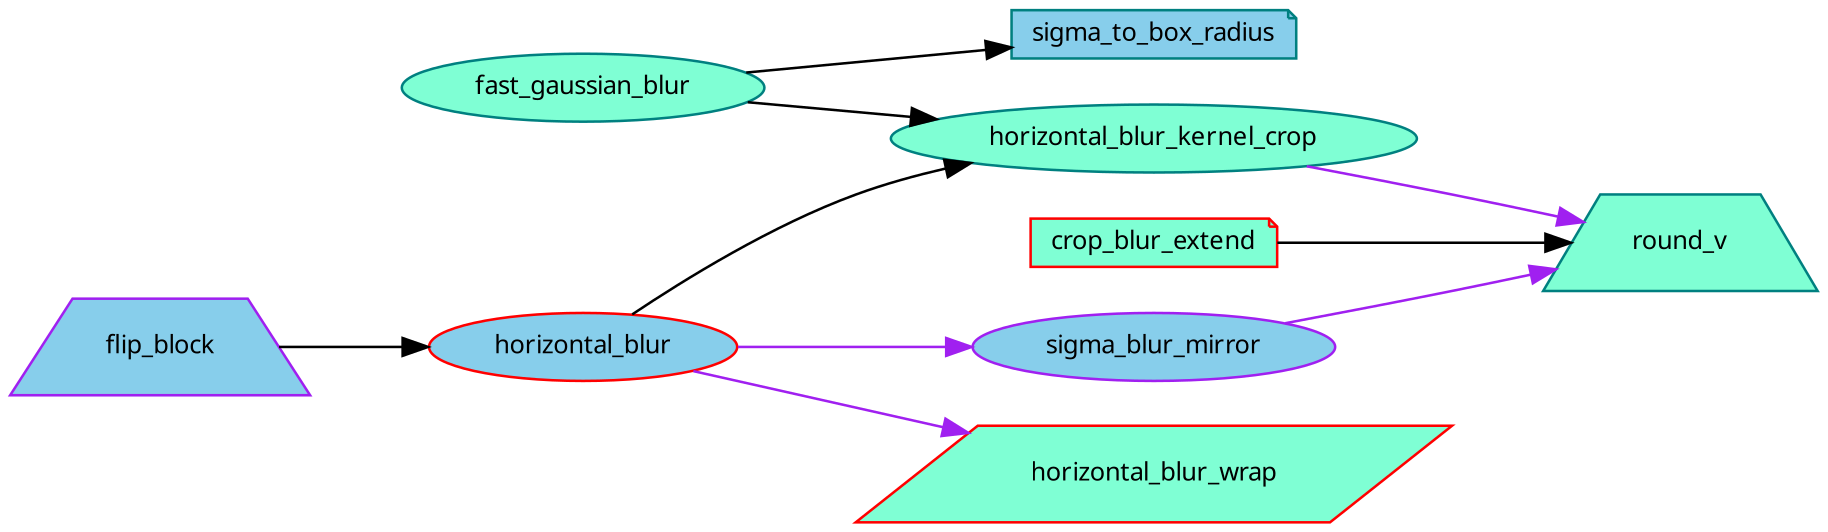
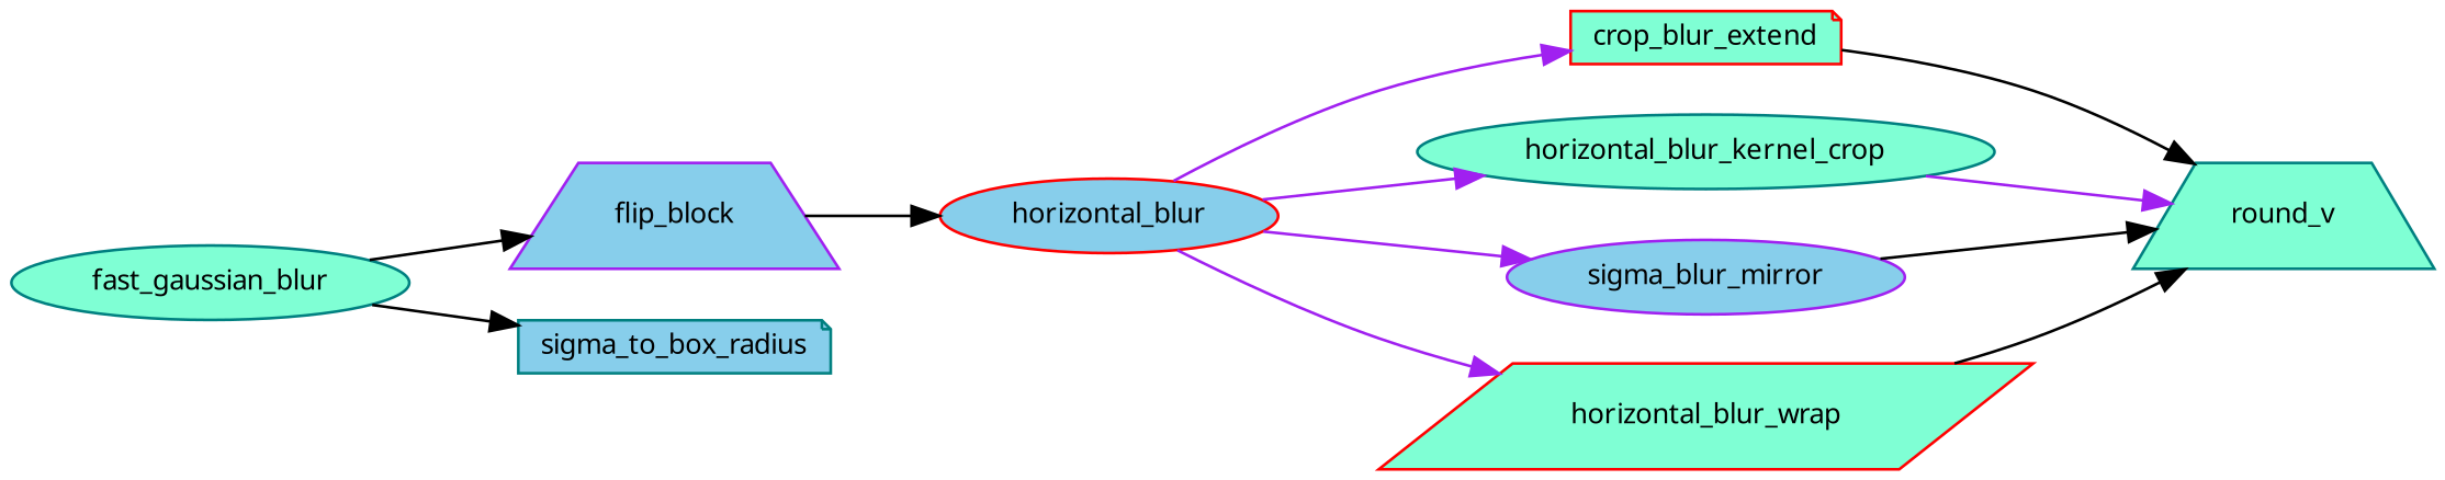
  digraph {
    rankdir=LR
    node [color=teal fillcolor=aquamarine fontname=Verdana fontsize=10 shape=ellipse style=filled]
    edge [color=black fontname=Verdana fontsize=10 labelfontname=Verdana labelfontsize=10 style=solid]
    n1 [fontcolor=black height=0.2 label=fast_gaussian_blur width=0.4]
    n2 [color=purple fillcolor=skyblue height=0.2 label=flip_block shape=trapezium width=0.4]
    n3 [fillcolor=skyblue height=0.2 label=sigma_to_box_radius shape=note width=0.4]
    n4 [color=red fillcolor=skyblue height=0.2 label=horizontal_blur width=0.4]
    n5 [color=red height=0.2 label=crop_blur_extend shape=note width=0.4]
    n6 [height=0.2 label=horizontal_blur_kernel_crop width=0.4]
    n7 [color=purple fillcolor=skyblue height=0.2 label=sigma_blur_mirror width=0.4]
    n8 [color=red height=0.2 label=horizontal_blur_wrap shape=parallelogram width=0.4]
    n9 [height=0.2 label=round_v shape=trapezium width=0.4]
-   n1 -> n6
+   n1 -> n2
    n1 -> n3
    n2 -> n4
-   n4 -> n6
+   n4 -> n5 [color=purple]
+   n4 -> n6 [color=purple]
    n4 -> n7 [color=purple]
    n4 -> n8 [color=purple]
    n5 -> n9
    n6 -> n9 [color=purple]
-   n7 -> n9 [color=purple]
+   n7 -> n9
+   n8 -> n9
  }
